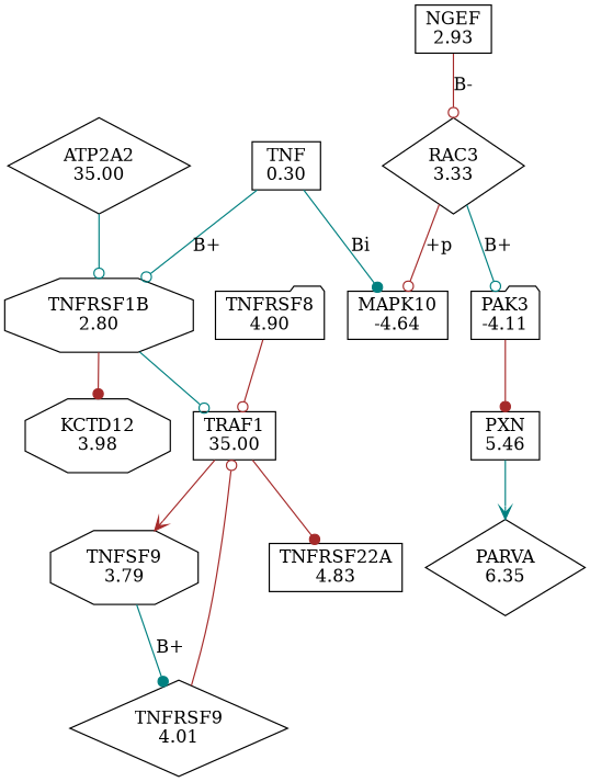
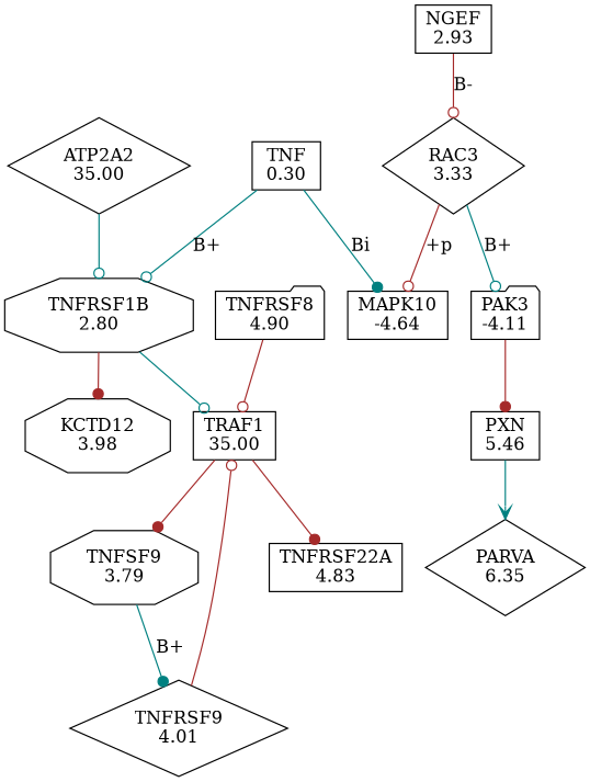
  digraph {
    node [shape=box]
    edge [arrowhead=odot color=brown]
    n1 [label="TNF\n0.30"]
    n2 [label="MAPK10\n-4.64"]
    n3 [label="TNFRSF1B\n2.80" shape=octagon]
    n4 [label="TRAF1\n35.00"]
    n5 [label="KCTD12\n3.98" shape=octagon]
    n6 [label="RAC3\n3.33" shape=diamond]
    n7 [label="PAK3\n-4.11" shape=folder]
    n8 [label="PXN\n5.46"]
    n9 [label="PARVA\n6.35" shape=diamond]
    n10 [label="NGEF\n2.93"]
    n11 [label="TNFRSF22A\n4.83"]
    n12 [label="TNFSF9\n3.79" shape=octagon]
    n13 [label="ATP2A2\n35.00" shape=diamond]
    n14 [label="TNFRSF9\n4.01" shape=diamond]
    n15 [label="TNFRSF8\n4.90" shape=folder]
    n1 -> n2 [arrowhead=dot color=teal label=Bi]
    n1 -> n3 [color=teal label="B+"]
    n3 -> n4 [color=teal]
    n3 -> n5 [arrowhead=dot]
    n4 -> n11 [arrowhead=dot]
-   n4 -> n12 [arrowhead=vee]
+   n4 -> n12 [arrowhead=dot]
    n6 -> n2 [label="+p"]
    n6 -> n7 [color=teal label="B+"]
    n7 -> n8 [arrowhead=dot]
    n8 -> n9 [arrowhead=vee color=teal]
    n10 -> n6 [label="B-"]
    n12 -> n14 [arrowhead=dot color=teal label="B+"]
    n13 -> n3 [color=teal]
    n14 -> n4
    n15 -> n4
  }
